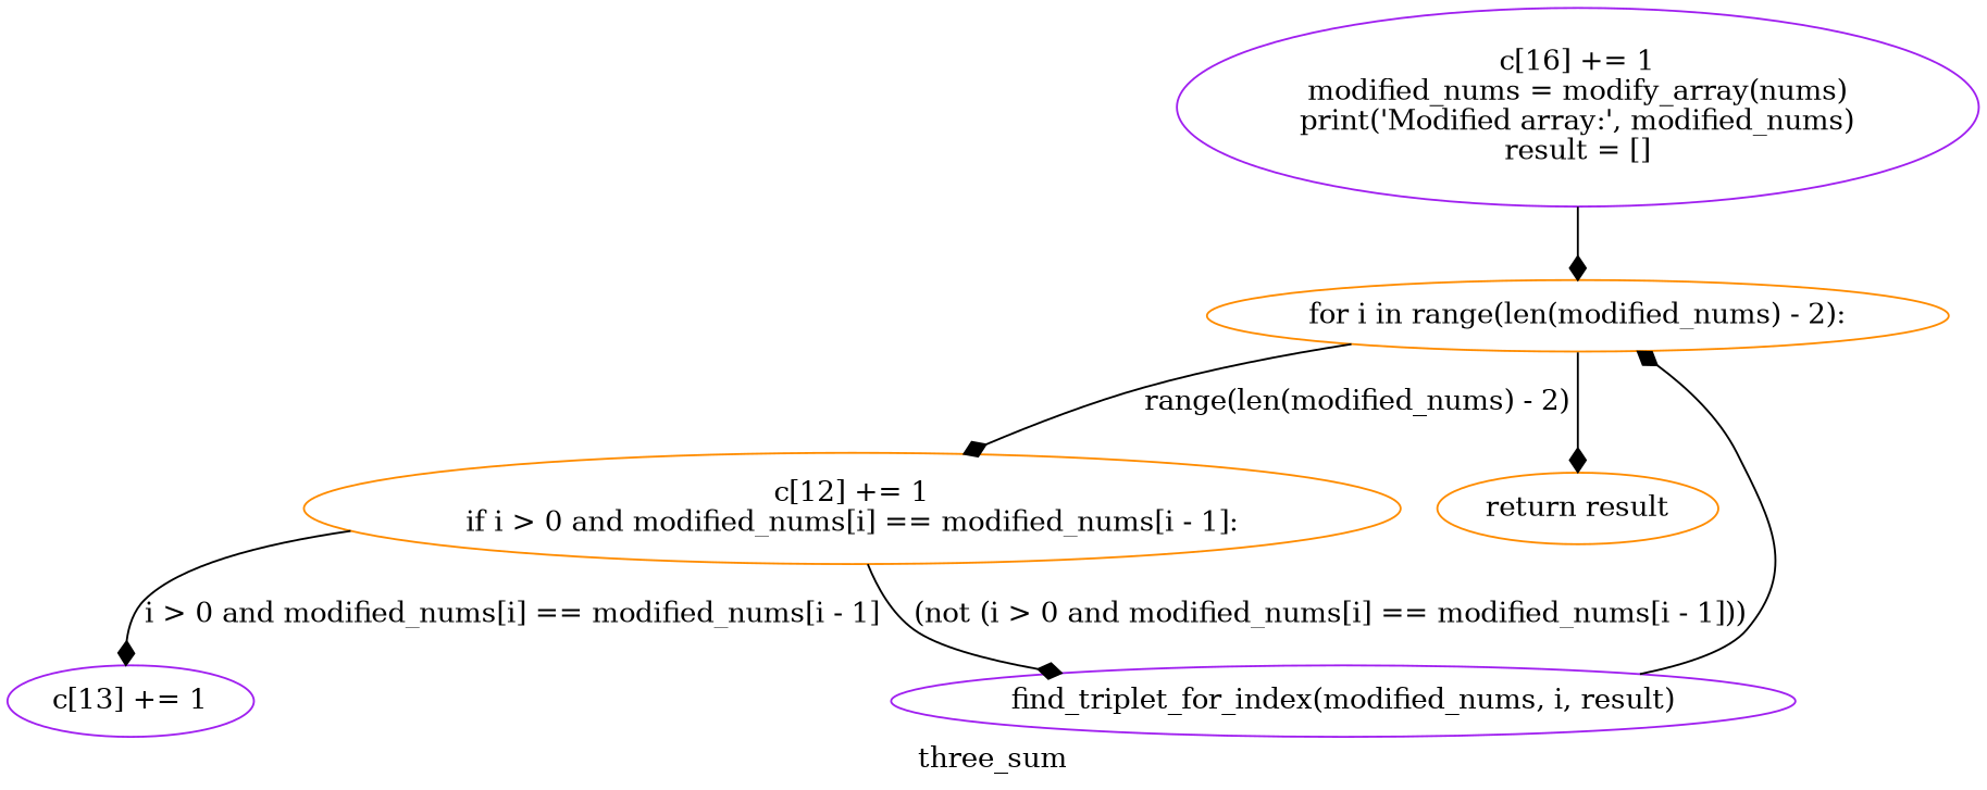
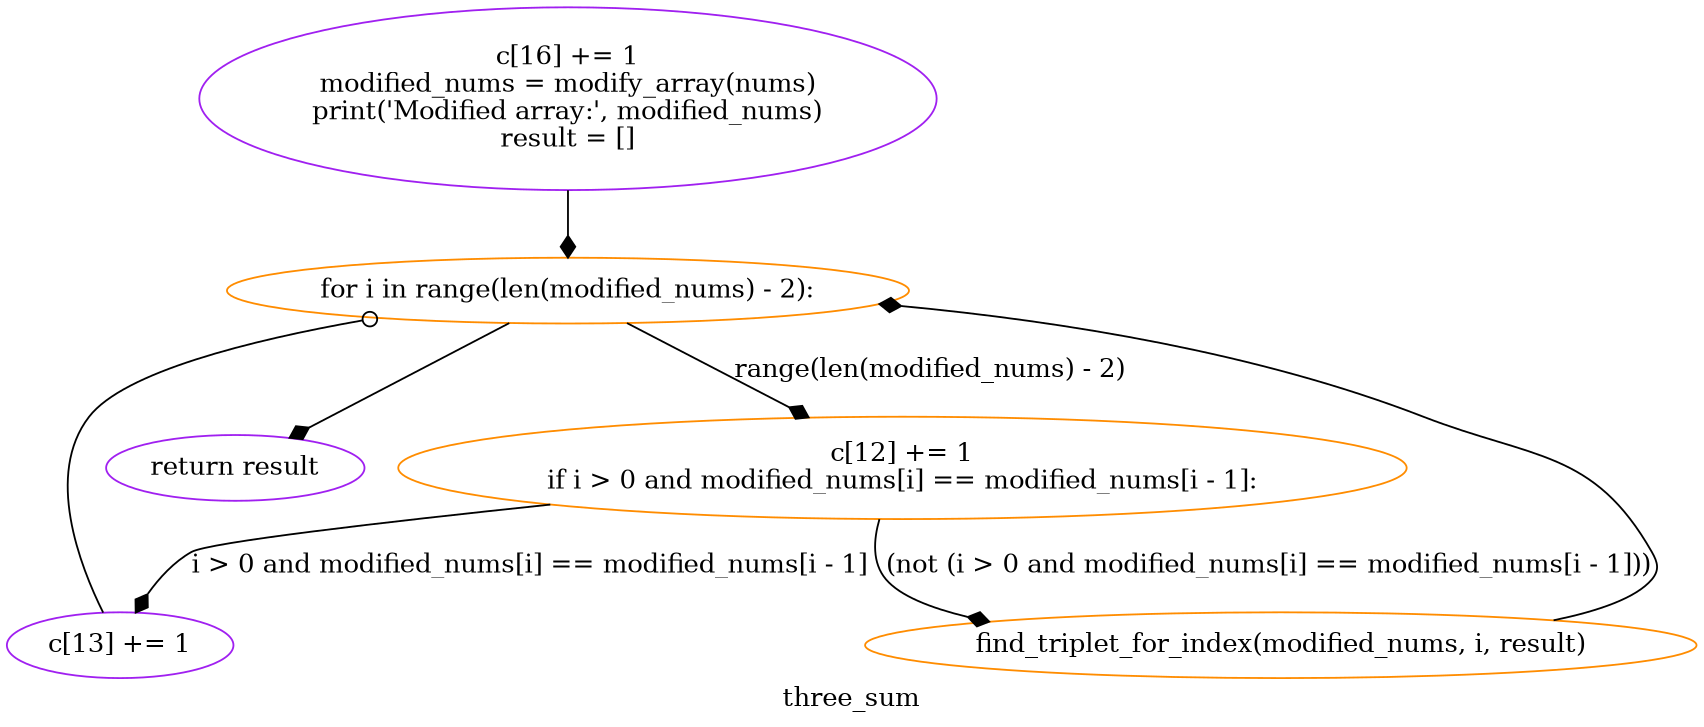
  digraph {
    label=three_sum
    node [color=darkorange]
    edge [arrowhead=diamond]
    n1 [color=purple height=1.3946 label="c[16] += 1\nmodified_nums = modify_array(nums)\nprint('Modified array:', modified_nums)\nresult = []\n" width=4.6453]
    n2 [height=0.5 label="for i in range(len(modified_nums) - 2):\n" width=4.2322]
    n3 [height=0.77585 label="c[12] += 1\nif i > 0 and modified_nums[i] == modified_nums[i - 1]:\n" width=6.3689]
-   n4 [height=0.5 label="return result\n" width=1.5155]
+   n4 [color=purple height=0.5 label="return result\n" width=1.5155]
    n5 [color=purple height=0.5 label="c[13] += 1\n" width=1.4046]
-   n6 [color=purple height=0.5 label="find_triplet_for_index(modified_nums, i, result)\n" width=5.2164]
+   n6 [height=0.5 label="find_triplet_for_index(modified_nums, i, result)\n" width=5.2164]
    n1 -> n2
    n2 -> n3 [label="range(len(modified_nums) - 2)"]
    n2 -> n4
    n3 -> n5 [label="i > 0 and modified_nums[i] == modified_nums[i - 1]"]
    n3 -> n6 [label="(not (i > 0 and modified_nums[i] == modified_nums[i - 1]))"]
+   n5 -> n2 [arrowhead=odot]
    n6 -> n2
  }
